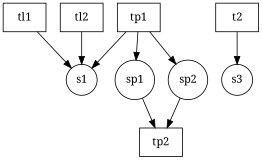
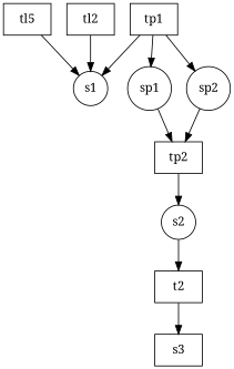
  digraph {
    fontname="Noto Serif"
    rankdir=TB
    node [fontname="Noto Serif" shape=circle]
    edge [fontname="Noto Serif"]
    s1
    tp1 [shape=box]
    sp1
    sp2
+   s2
    tp2 [shape=box]
-   s3
+   s3 [shape=box]
    t2 [shape=box]
-   tl1 [shape=box]
+   tl1 [shape=box label=tl5]
    tl2 [shape=box]
    tp1 -> s1
    tp1 -> sp1
    tp1 -> sp2
    sp1 -> tp2
    sp2 -> tp2
+   s2 -> t2
+   tp2 -> s2
    t2 -> s3
    tl1 -> s1
    tl2 -> s1
  }
